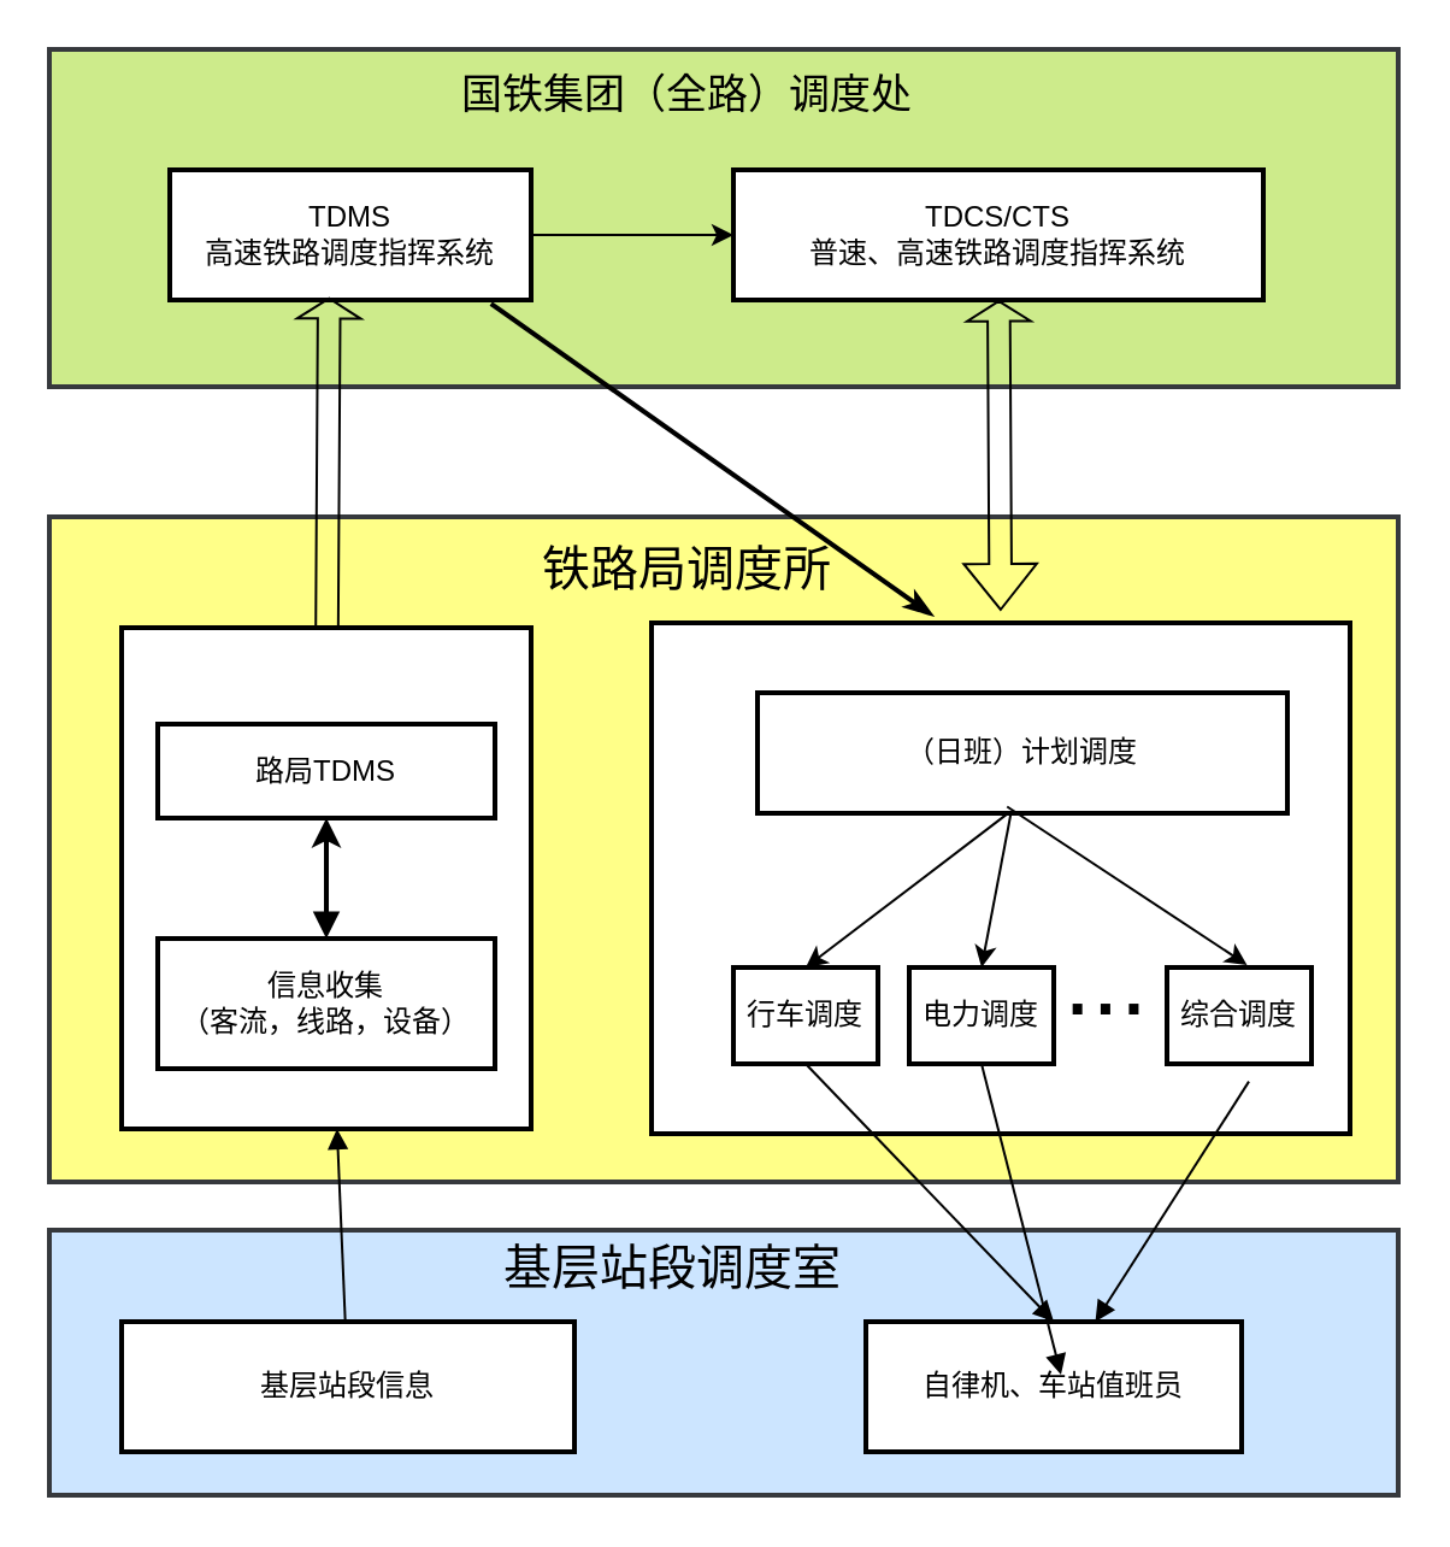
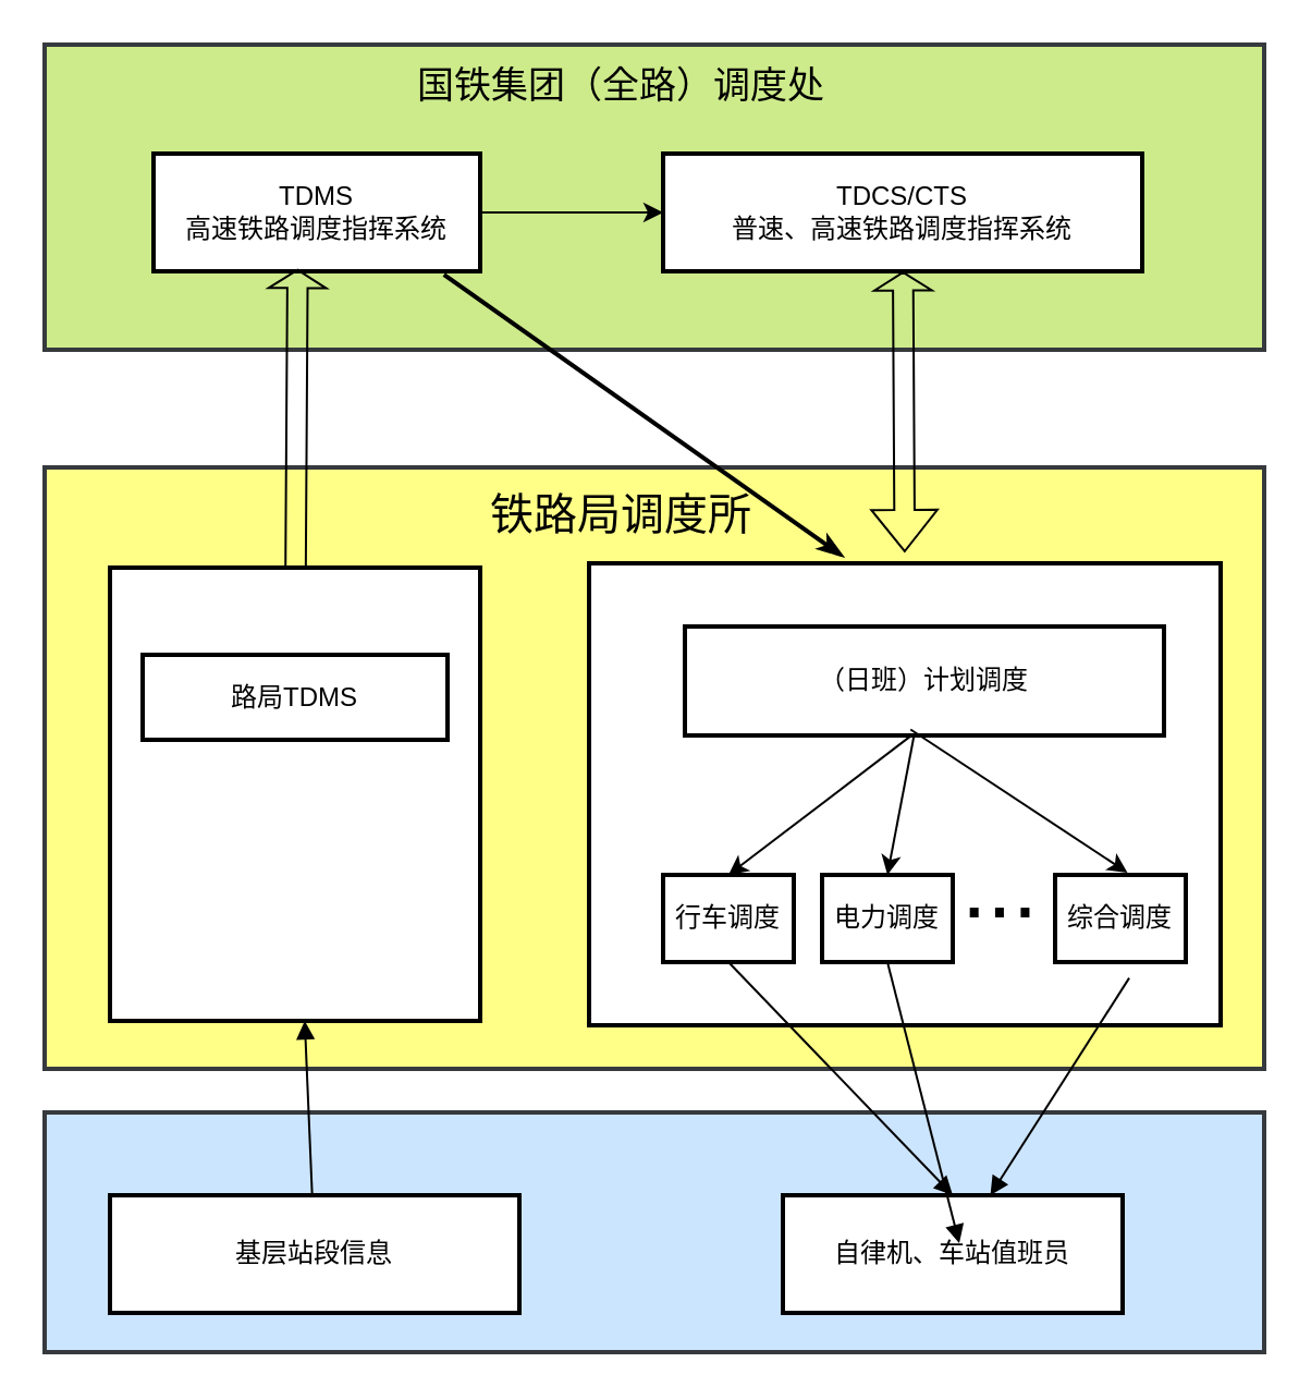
  <mxCell id="0" />
  <mxCell id="1" parent="0" />
  <mxCell id="2" value="" style="whiteSpace=wrap;strokeWidth=2;fillColor=#cce5ff;strokeColor=#36393d;" parent="1" vertex="1"><mxGeometry x="20" y="510" width="560" height="110" as="geometry" /></mxCell>
  <mxCell id="3" value="" style="whiteSpace=wrap;strokeWidth=2;fillColor=#ffff88;strokeColor=#36393d;" parent="1" vertex="1"><mxGeometry x="20" y="214" width="560" height="276" as="geometry" /></mxCell>
  <mxCell id="4" value="" style="whiteSpace=wrap;strokeWidth=2;fillColor=default;" parent="1" vertex="1"><mxGeometry x="270" y="258" width="290" height="212" as="geometry" /></mxCell>
  <mxCell id="5" value="" style="whiteSpace=wrap;strokeWidth=2;fillColor=#cdeb8b;strokeColor=#36393d;" parent="1" vertex="1"><mxGeometry x="20" y="20" width="560" height="140" as="geometry" /></mxCell>
  <mxCell id="6" value="国铁集团（全路）调度处" style="whiteSpace=wrap;strokeWidth=2;strokeColor=none;fillColor=none;fontSize=17;" parent="1" vertex="1"><mxGeometry x="171" y="20" width="228" height="40" as="geometry" /></mxCell>
  <mxCell id="7" value="TDMS&#10;高速铁路调度指挥系统" style="whiteSpace=wrap;strokeWidth=2;" parent="1" vertex="1"><mxGeometry x="70" y="70" width="150" height="54" as="geometry" /></mxCell>
  <mxCell id="8" value="TDCS/CTS&#10;普速、高速铁路调度指挥系统" style="whiteSpace=wrap;strokeWidth=2;" parent="1" vertex="1"><mxGeometry x="304" y="70" width="220" height="54" as="geometry" /></mxCell>
  <mxCell id="9" value="铁路局调度所" style="whiteSpace=wrap;strokeWidth=2;strokeColor=none;fontSize=20;fillColor=none;" parent="1" vertex="1"><mxGeometry x="140" y="220" width="290" height="30" as="geometry" /></mxCell>
  <mxCell id="10" value="自律机、车站值班员" style="whiteSpace=wrap;strokeWidth=2;" parent="1" vertex="1"><mxGeometry x="359" y="548" width="156" height="54" as="geometry" /></mxCell>
  <mxCell id="11" value="基层站段信息" style="whiteSpace=wrap;strokeWidth=2;" parent="1" vertex="1"><mxGeometry x="50" y="548" width="188" height="54" as="geometry" /></mxCell>
  <mxCell id="12" value="" style="curved=1;startArrow=block;endArrow=block;exitX=0.441;exitY=0.979;entryX=0.5;entryY=0;rounded=0;exitDx=0;exitDy=0;exitPerimeter=0;strokeWidth=1;shape=flexArrow;width=9.32;startSize=2.439;startWidth=16.074;" parent="1" source="7" target="28" edge="1"><mxGeometry relative="1" as="geometry"><Array as="points" /></mxGeometry></mxCell>
  <mxCell id="13" value="" style="curved=1;startArrow=none;endArrow=classicThin;exitX=0.889;exitY=1.028;entryX=0.403;entryY=-0.014;rounded=0;exitDx=0;exitDy=0;exitPerimeter=0;entryDx=0;entryDy=0;entryPerimeter=0;endFill=1;strokeWidth=2;" parent="1" source="7" target="4" edge="1"><mxGeometry relative="1" as="geometry"><Array as="points" /></mxGeometry></mxCell>
  <mxCell id="14" value="" style="curved=1;startArrow=none;endArrow=classic;exitX=1;exitY=0.5;rounded=0;exitDx=0;exitDy=0;endFill=1;" parent="1" source="7" target="8" edge="1"><mxGeometry relative="1" as="geometry"><Array as="points" /></mxGeometry></mxCell>
  <mxCell id="15" value="" style="curved=1;startArrow=none;endArrow=block;exitX=0.5;exitY=1;entryX=0.5;entryY=0;rounded=0;entryDx=0;entryDy=0;" parent="1" source="19" target="10" edge="1"><mxGeometry relative="1" as="geometry"><Array as="points" /></mxGeometry></mxCell>
  <mxCell id="16" value="（日班）计划调度" style="whiteSpace=wrap;strokeWidth=2;" parent="1" vertex="1"><mxGeometry x="314" y="287" width="220" height="50" as="geometry" /></mxCell>
  <mxCell id="17" value="" style="curved=1;startArrow=block;endArrow=block;entryX=0.948;entryY=1.1;rounded=0;strokeWidth=1;shape=flexArrow;width=9.32;startSize=2.439;startWidth=16.074;entryDx=0;entryDy=0;entryPerimeter=0;" parent="1" source="8" target="9" edge="1"><mxGeometry relative="1" as="geometry"><Array as="points" /><mxPoint x="180" y="120" as="sourcePoint" /><mxPoint x="228" y="383" as="targetPoint" /></mxGeometry></mxCell>
  <mxCell id="18" value="" style="group" parent="1" vertex="1" connectable="0"><mxGeometry x="304" y="392" width="240" height="49" as="geometry" /></mxCell>
  <mxCell id="19" value="行车调度" style="whiteSpace=wrap;strokeWidth=2;" parent="18" vertex="1"><mxGeometry y="9" width="60" height="40" as="geometry" /></mxCell>
  <mxCell id="20" value="电力调度" style="whiteSpace=wrap;strokeWidth=2;" parent="18" vertex="1"><mxGeometry x="73" y="9" width="60" height="40" as="geometry" /></mxCell>
  <mxCell id="21" value="综合调度" style="whiteSpace=wrap;strokeWidth=2;" parent="18" vertex="1"><mxGeometry x="180" y="9" width="60" height="40" as="geometry" /></mxCell>
  <mxCell id="22" value="..." style="whiteSpace=wrap;strokeWidth=2;strokeColor=none;fontSize=42;fillColor=none;" parent="18" vertex="1"><mxGeometry x="120" width="70" height="30" as="geometry" /></mxCell>
  <mxCell id="23" value="" style="endArrow=classic;html=1;rounded=0;exitX=0.471;exitY=1.006;exitDx=0;exitDy=0;exitPerimeter=0;entryX=0.5;entryY=0;entryDx=0;entryDy=0;" parent="1" source="16" target="19" edge="1"><mxGeometry width="50" height="50" relative="1" as="geometry"><mxPoint x="524" y="422" as="sourcePoint" /><mxPoint x="574" y="372" as="targetPoint" /></mxGeometry></mxCell>
  <mxCell id="24" value="" style="endArrow=classic;html=1;rounded=0;entryX=0.5;entryY=0;entryDx=0;entryDy=0;" parent="1" source="16" target="20" edge="1"><mxGeometry width="50" height="50" relative="1" as="geometry"><mxPoint x="414" y="332" as="sourcePoint" /><mxPoint x="384" y="426" as="targetPoint" /></mxGeometry></mxCell>
  <mxCell id="25" value="" style="endArrow=classic;html=1;rounded=0;exitX=0.471;exitY=0.945;exitDx=0;exitDy=0;exitPerimeter=0;entryX=0.554;entryY=-0.026;entryDx=0;entryDy=0;entryPerimeter=0;" parent="1" source="16" target="21" edge="1"><mxGeometry width="50" height="50" relative="1" as="geometry"><mxPoint x="471" y="502" as="sourcePoint" /><mxPoint x="464" y="571" as="targetPoint" /></mxGeometry></mxCell>
  <mxCell id="26" value="" style="group" parent="1" vertex="1" connectable="0"><mxGeometry x="50" y="260" width="170" height="208" as="geometry" /></mxCell>
  <mxCell id="27" value="" style="whiteSpace=wrap;strokeWidth=2;" parent="26" vertex="1"><mxGeometry width="170" height="208" as="geometry" /></mxCell>
  <mxCell id="28" value="路局TDMS" style="whiteSpace=wrap;strokeWidth=2;" parent="26" vertex="1"><mxGeometry x="15" y="40" width="140" height="39" as="geometry" /></mxCell>
- <mxCell id="29" value="信息收集&#10;（客流，线路，设备）" style="whiteSpace=wrap;strokeWidth=2;" parent="26" vertex="1"><mxGeometry x="15" y="129" width="140" height="54" as="geometry" /></mxCell>
- <mxCell id="30" value="" style="startArrow=classic;endArrow=block;exitX=0.5;exitY=1;entryX=0.5;entryY=0;rounded=0;strokeWidth=2;startFill=1;" parent="26" source="28" target="29" edge="1"><mxGeometry relative="1" as="geometry" /></mxCell>
- <mxCell id="31" value="基层站段调度室" style="whiteSpace=wrap;strokeWidth=2;strokeColor=none;fontSize=20;fillColor=none;" parent="1" vertex="1"><mxGeometry x="134" y="510" width="290" height="30" as="geometry" /></mxCell>
  <mxCell id="32" value="" style="curved=1;startArrow=none;endArrow=block;exitX=0.5;exitY=1;rounded=0;exitDx=0;exitDy=0;" parent="1" source="20" edge="1"><mxGeometry relative="1" as="geometry"><Array as="points" /><mxPoint x="530" y="550" as="sourcePoint" /><mxPoint x="440" y="570" as="targetPoint" /></mxGeometry></mxCell>
  <mxCell id="33" value="" style="curved=1;startArrow=none;endArrow=block;exitX=0.567;exitY=1.183;rounded=0;exitDx=0;exitDy=0;exitPerimeter=0;" parent="1" source="21" target="10" edge="1"><mxGeometry relative="1" as="geometry"><Array as="points" /><mxPoint x="470" y="540" as="sourcePoint" /><mxPoint x="504" y="663" as="targetPoint" /></mxGeometry></mxCell>
  <mxCell id="34" value="" style="curved=1;startArrow=none;endArrow=block;rounded=0;" parent="1" source="11" target="27" edge="1"><mxGeometry relative="1" as="geometry"><Array as="points" /><mxPoint x="535" y="540" as="sourcePoint" /><mxPoint x="470" y="662" as="targetPoint" /></mxGeometry></mxCell>
